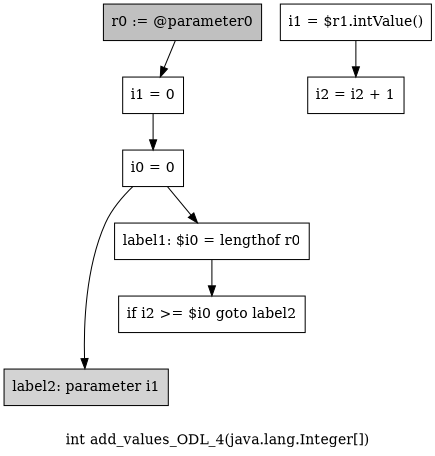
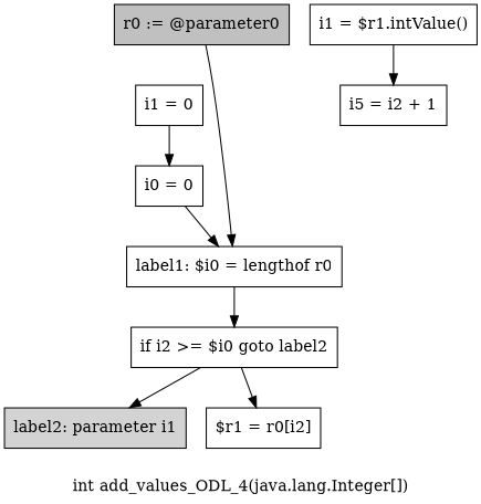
  digraph {
    label="int add_values_ODL_4(java.lang.Integer[])"
    node [shape=box]
    n1 [fillcolor=gray label="r0 := @parameter0" style=filled]
    n2 [label="i1 = 0"]
    n3 [label="i0 = 0"]
    n4 [label="label1: $i0 = lengthof r0"]
    n5 [label="if i2 >= $i0 goto label2"]
+   n6 [label="$r1 = r0[i2]"]
    n7 [fillcolor=lightgray label="label2: parameter i1" style=filled]
    n8 [label="i1 = $r1.intValue()"]
-   n9 [label="i2 = i2 + 1"]
-   n1 -> n2
+   n9 [label="i5 = i2 + 1"]
+   n1 -> n4
    n2 -> n3
    n3 -> n4
    n4 -> n5
-   n3 -> n7
+   n5 -> n6
+   n5 -> n7
    n8 -> n9
  }
